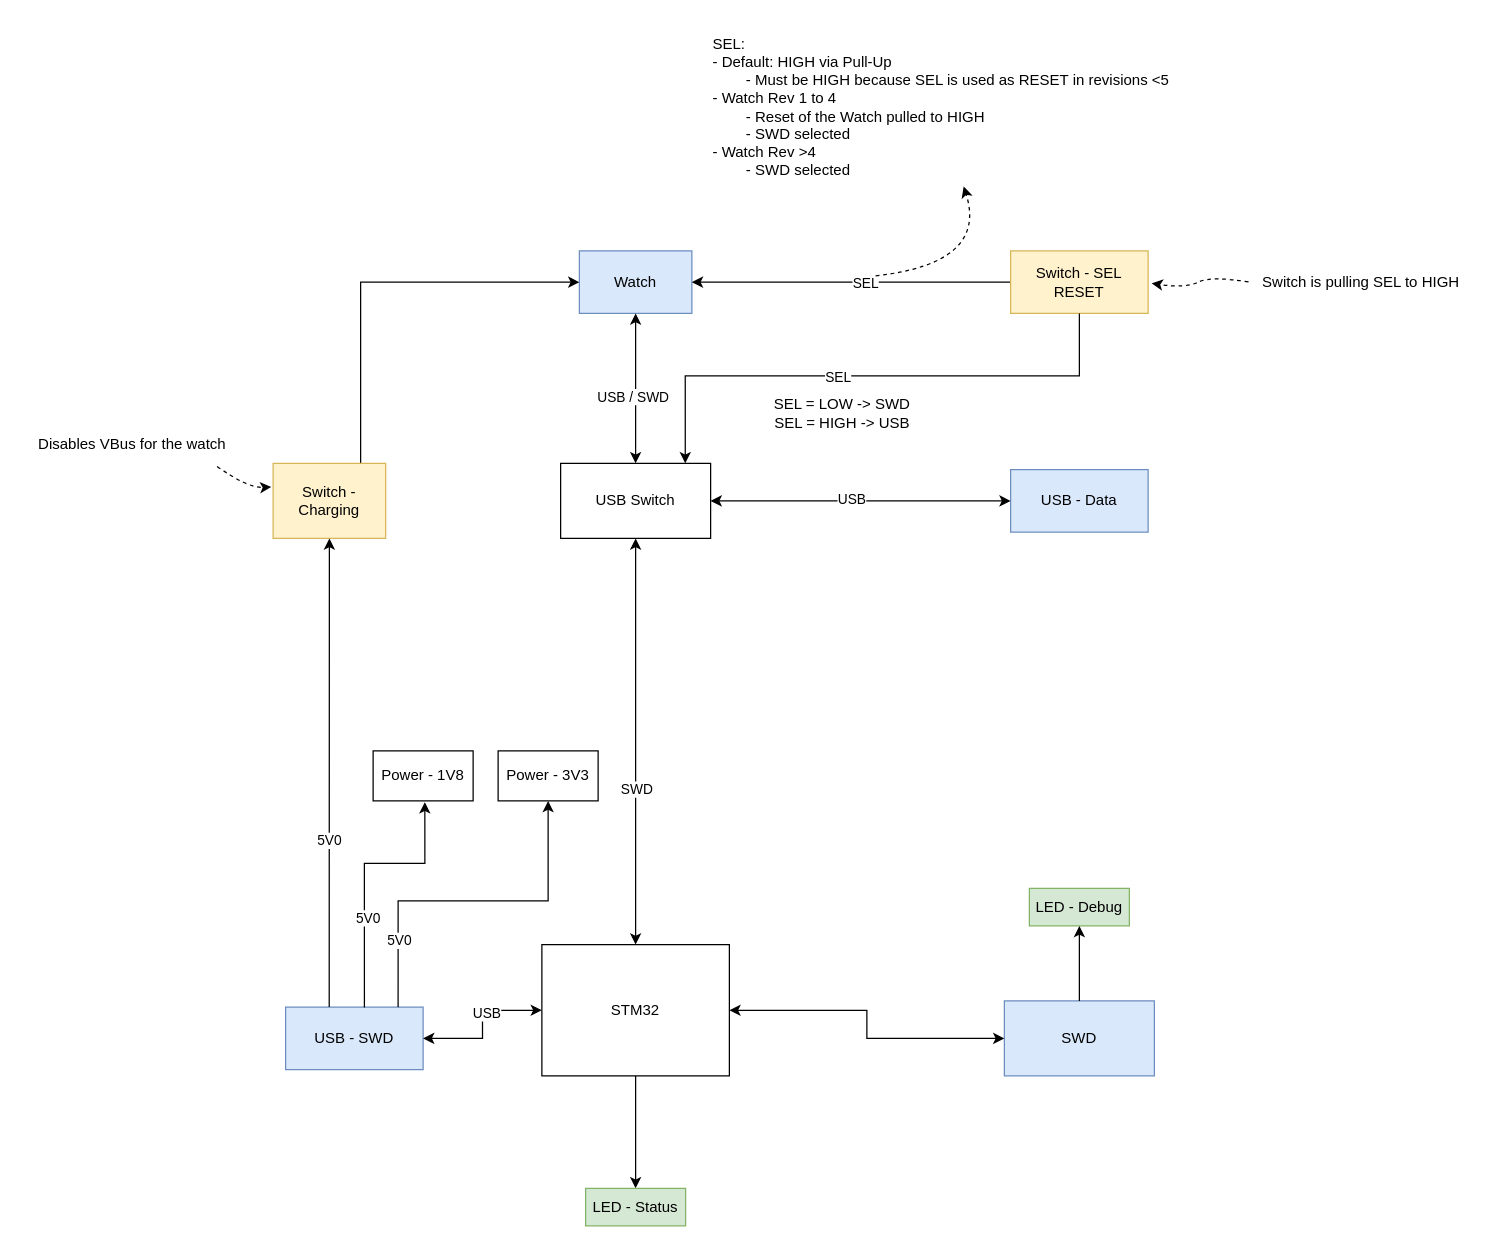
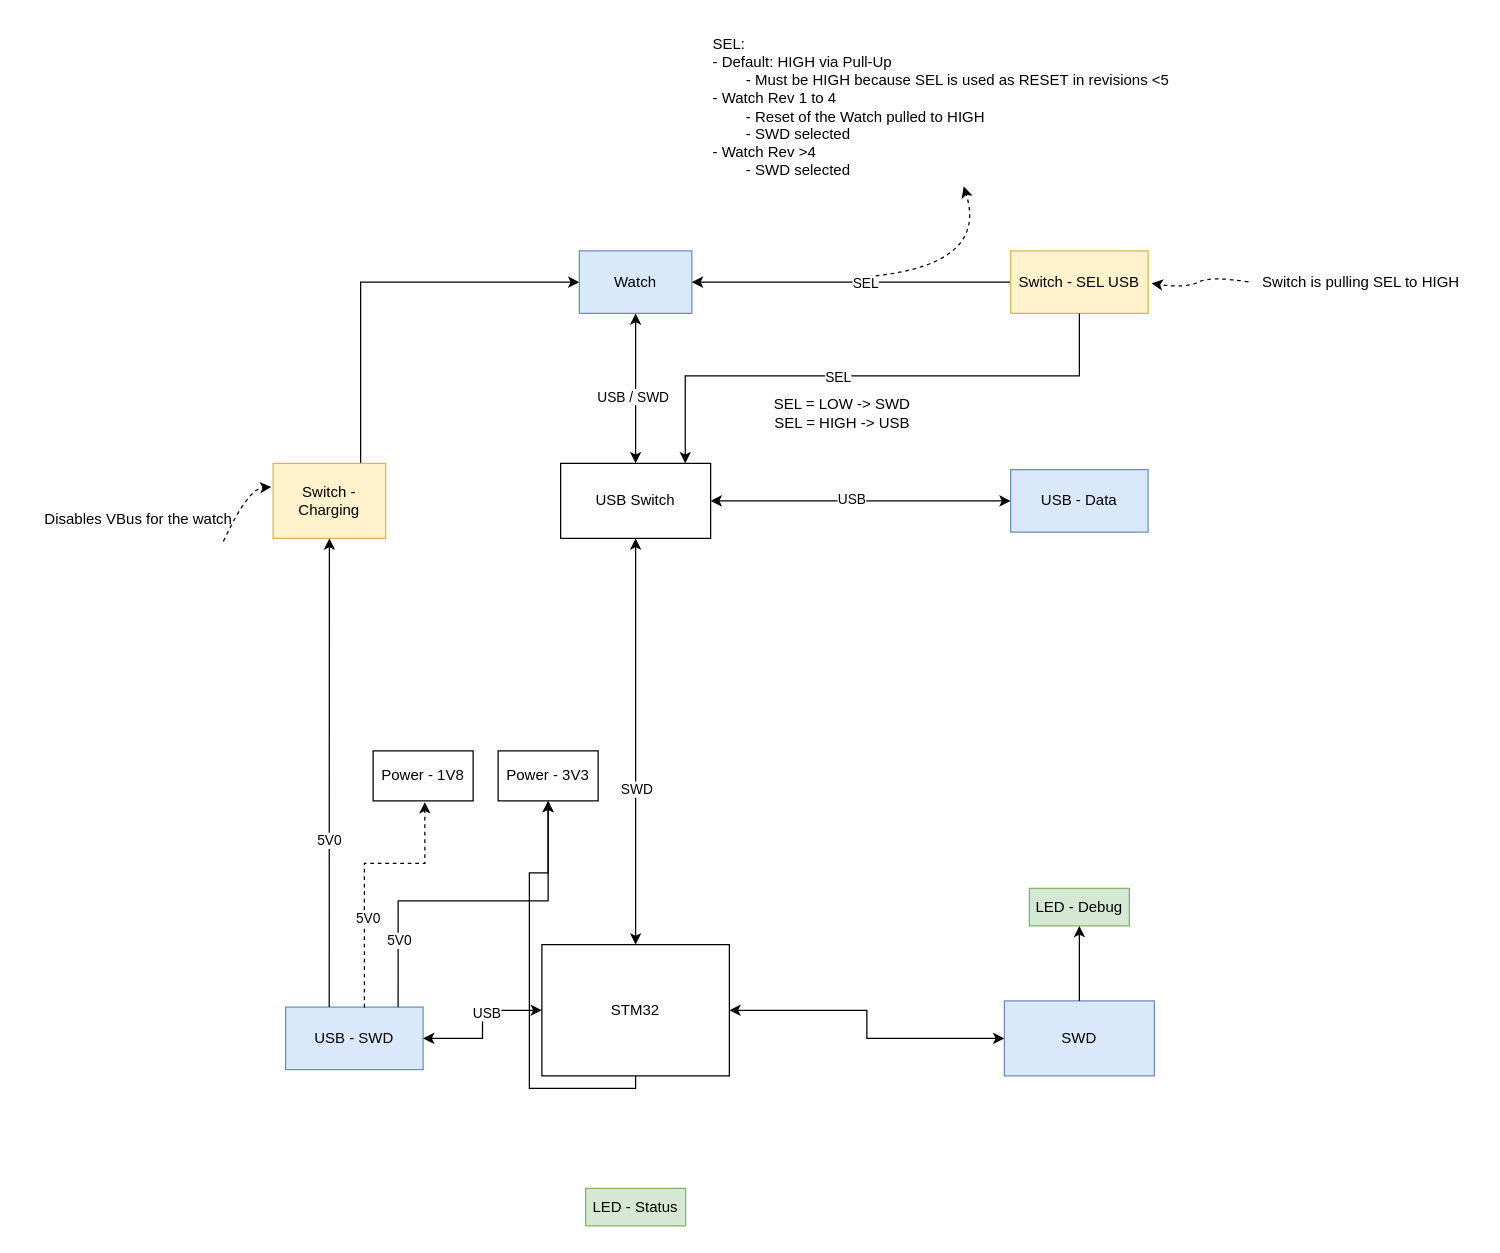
  <mxCell id="0" />
  <mxCell id="1" parent="0" />
  <mxCell id="2" value="STM32" style="whiteSpace=wrap;html=1;aspect=fixed;" parent="1" vertex="1"><mxGeometry x="433" y="755" width="150" height="105" as="geometry" /></mxCell>
  <mxCell id="3" value="Watch" style="rounded=0;whiteSpace=wrap;html=1;fillColor=#dae8fc;strokeColor=#6c8ebf;" parent="1" vertex="1"><mxGeometry x="463" y="200" width="90" height="50" as="geometry" /></mxCell>
  <mxCell id="4" value="SWD" style="rounded=0;whiteSpace=wrap;html=1;fillColor=#dae8fc;strokeColor=#6c8ebf;" parent="1" vertex="1"><mxGeometry x="803" y="800" width="120" height="60" as="geometry" /></mxCell>
  <mxCell id="5" value="USB - SWD" style="rounded=0;whiteSpace=wrap;html=1;fillColor=#dae8fc;strokeColor=#6c8ebf;" parent="1" vertex="1"><mxGeometry x="228" y="805" width="110" height="50" as="geometry" /></mxCell>
  <mxCell id="6" value="" style="endArrow=classic;startArrow=classic;html=1;rounded=0;entryX=0;entryY=0.5;entryDx=0;entryDy=0;exitX=1;exitY=0.5;exitDx=0;exitDy=0;edgeStyle=orthogonalEdgeStyle;" parent="1" source="2" target="4" edge="1"><mxGeometry width="50" height="50" relative="1" as="geometry"><mxPoint x="578" y="740" as="sourcePoint" /><mxPoint x="628" y="690" as="targetPoint" /></mxGeometry></mxCell>
  <mxCell id="7" value="USB - Data" style="rounded=0;whiteSpace=wrap;html=1;fillColor=#dae8fc;strokeColor=#6c8ebf;" parent="1" vertex="1"><mxGeometry x="808" y="375" width="110" height="50" as="geometry" /></mxCell>
  <mxCell id="8" value="USB Switch" style="rounded=0;whiteSpace=wrap;html=1;" parent="1" vertex="1"><mxGeometry x="448" y="370" width="120" height="60" as="geometry" /></mxCell>
  <mxCell id="9" value="" style="endArrow=classic;startArrow=classic;html=1;rounded=0;exitX=0.5;exitY=0;exitDx=0;exitDy=0;edgeStyle=orthogonalEdgeStyle;" parent="1" source="8" target="3" edge="1"><mxGeometry width="50" height="50" relative="1" as="geometry"><mxPoint x="578" y="740" as="sourcePoint" /><mxPoint x="628" y="690" as="targetPoint" /><Array as="points" /></mxGeometry></mxCell>
  <mxCell id="10" value="USB / SWD" style="edgeLabel;html=1;align=center;verticalAlign=middle;resizable=0;points=[];" parent="9" connectable="0" vertex="1"><mxGeometry x="-0.1" y="3" relative="1" as="geometry"><mxPoint as="offset" /></mxGeometry></mxCell>
  <mxCell id="11" value="" style="endArrow=classic;startArrow=classic;html=1;rounded=0;exitX=1;exitY=0.5;exitDx=0;exitDy=0;edgeStyle=orthogonalEdgeStyle;entryX=0;entryY=0.5;entryDx=0;entryDy=0;" parent="1" source="8" target="7" edge="1"><mxGeometry width="50" height="50" relative="1" as="geometry"><mxPoint x="579.8" y="400.03" as="sourcePoint" /><mxPoint x="848" y="654.71" as="targetPoint" /><Array as="points"><mxPoint x="758" y="400" /><mxPoint x="758" y="400" /></Array></mxGeometry></mxCell>
  <mxCell id="12" value="USB" style="edgeLabel;html=1;align=center;verticalAlign=middle;resizable=0;points=[];" parent="11" connectable="0" vertex="1"><mxGeometry x="-0.064" y="2" relative="1" as="geometry"><mxPoint as="offset" /></mxGeometry></mxCell>
  <mxCell id="13" value="" style="edgeStyle=orthogonalEdgeStyle;rounded=0;orthogonalLoop=1;jettySize=auto;html=1;entryX=0;entryY=0.5;entryDx=0;entryDy=0;" parent="1" source="14" target="3" edge="1"><mxGeometry relative="1" as="geometry"><mxPoint x="388" y="360" as="targetPoint" /><Array as="points"><mxPoint x="288" y="225" /></Array></mxGeometry></mxCell>
  <mxCell id="14" value="Switch - Charging" style="rounded=0;whiteSpace=wrap;html=1;fillColor=#fff2cc;strokeColor=#d6b656;" parent="1" vertex="1"><mxGeometry x="218" y="370" width="90" height="60" as="geometry" /></mxCell>
  <mxCell id="15" value="" style="endArrow=classic;startArrow=classic;html=1;rounded=0;exitX=1;exitY=0.5;exitDx=0;exitDy=0;edgeStyle=orthogonalEdgeStyle;entryX=0;entryY=0.5;entryDx=0;entryDy=0;" parent="1" source="5" target="2" edge="1"><mxGeometry width="50" height="50" relative="1" as="geometry"><mxPoint x="578" y="740" as="sourcePoint" /><mxPoint x="438" y="825" as="targetPoint" /></mxGeometry></mxCell>
  <mxCell id="16" value="USB" style="edgeLabel;html=1;align=center;verticalAlign=middle;resizable=0;points=[];" parent="15" connectable="0" vertex="1"><mxGeometry x="0.084" y="-3" relative="1" as="geometry"><mxPoint y="-4" as="offset" /></mxGeometry></mxCell>
  <mxCell id="17" value="" style="edgeStyle=orthogonalEdgeStyle;rounded=0;orthogonalLoop=1;jettySize=auto;html=1;entryX=1;entryY=0.5;entryDx=0;entryDy=0;" parent="1" source="19" target="3" edge="1"><mxGeometry relative="1" as="geometry"><mxPoint x="738" y="225" as="targetPoint" /></mxGeometry></mxCell>
  <mxCell id="18" value="SEL" style="edgeLabel;html=1;align=center;verticalAlign=middle;resizable=0;points=[];" parent="17" connectable="0" vertex="1"><mxGeometry x="-0.082" y="2" relative="1" as="geometry"><mxPoint y="-2" as="offset" /></mxGeometry></mxCell>
- <mxCell id="19" value="Switch - SEL RESET" style="rounded=0;whiteSpace=wrap;html=1;fillColor=#fff2cc;strokeColor=#d6b656;" parent="1" vertex="1"><mxGeometry x="808" y="200" width="110" height="50" as="geometry" /></mxCell>
+ <mxCell id="19" value="Switch - SEL USB" style="rounded=0;whiteSpace=wrap;html=1;fillColor=#fff2cc;strokeColor=#d6b656;" parent="1" vertex="1"><mxGeometry x="808" y="200" width="110" height="50" as="geometry" /></mxCell>
  <mxCell id="20" value="Power - 1V8" style="rounded=0;whiteSpace=wrap;html=1;" parent="1" vertex="1"><mxGeometry x="298" y="600" width="80" height="40" as="geometry" /></mxCell>
  <mxCell id="21" value="Power - 3V3" style="rounded=0;whiteSpace=wrap;html=1;" parent="1" vertex="1"><mxGeometry x="398" y="600" width="80" height="40" as="geometry" /></mxCell>
  <mxCell id="22" value="" style="endArrow=classic;html=1;rounded=0;entryX=0.5;entryY=1;entryDx=0;entryDy=0;edgeStyle=orthogonalEdgeStyle;exitX=0.818;exitY=0;exitDx=0;exitDy=0;exitPerimeter=0;" parent="1" source="5" target="21" edge="1"><mxGeometry width="50" height="50" relative="1" as="geometry"><mxPoint x="319" y="801" as="sourcePoint" /><mxPoint x="628" y="590" as="targetPoint" /><Array as="points"><mxPoint x="318" y="720" /><mxPoint x="438" y="720" /><mxPoint x="438" y="640" /></Array></mxGeometry></mxCell>
  <mxCell id="23" value="5V0" style="edgeLabel;html=1;align=center;verticalAlign=middle;resizable=0;points=[];" parent="22" connectable="0" vertex="1"><mxGeometry x="-0.623" y="-1" relative="1" as="geometry"><mxPoint as="offset" /></mxGeometry></mxCell>
- <mxCell id="24" value="" style="endArrow=classic;html=1;rounded=0;edgeStyle=orthogonalEdgeStyle;exitX=0.573;exitY=0.006;exitDx=0;exitDy=0;exitPerimeter=0;entryX=0.517;entryY=1.025;entryDx=0;entryDy=0;entryPerimeter=0;" parent="1" source="5" target="20" edge="1"><mxGeometry width="50" height="50" relative="1" as="geometry"><mxPoint x="298" y="800" as="sourcePoint" /><mxPoint x="338" y="640" as="targetPoint" /><Array as="points"><mxPoint x="291" y="690" /><mxPoint x="339" y="690" /><mxPoint x="339" y="641" /><mxPoint x="339" y="641" /></Array></mxGeometry></mxCell>
+ <mxCell id="24" value="" style="endArrow=classic;html=1;rounded=0;edgeStyle=orthogonalEdgeStyle;exitX=0.573;exitY=0.006;exitDx=0;exitDy=0;exitPerimeter=0;entryX=0.517;entryY=1.025;entryDx=0;entryDy=0;entryPerimeter=0;dashed=1;" parent="1" source="5" target="20" edge="1"><mxGeometry width="50" height="50" relative="1" as="geometry"><mxPoint x="298" y="800" as="sourcePoint" /><mxPoint x="338" y="640" as="targetPoint" /><Array as="points"><mxPoint x="291" y="690" /><mxPoint x="339" y="690" /><mxPoint x="339" y="641" /><mxPoint x="339" y="641" /></Array></mxGeometry></mxCell>
  <mxCell id="25" value="5V0" style="edgeLabel;html=1;align=center;verticalAlign=middle;resizable=0;points=[];" parent="24" connectable="0" vertex="1"><mxGeometry x="-0.209" y="-2" relative="1" as="geometry"><mxPoint y="12" as="offset" /></mxGeometry></mxCell>
  <mxCell id="26" value="" style="endArrow=classic;html=1;rounded=0;edgeStyle=orthogonalEdgeStyle;entryX=0.5;entryY=1;entryDx=0;entryDy=0;exitX=0.317;exitY=-0.002;exitDx=0;exitDy=0;exitPerimeter=0;" parent="1" source="5" target="14" edge="1"><mxGeometry width="50" height="50" relative="1" as="geometry"><mxPoint x="263" y="800" as="sourcePoint" /><mxPoint x="255" y="410" as="targetPoint" /><Array as="points"><mxPoint x="263" y="670" /><mxPoint x="263" y="670" /></Array></mxGeometry></mxCell>
  <mxCell id="27" value="5V0" style="edgeLabel;html=1;align=center;verticalAlign=middle;resizable=0;points=[];" parent="26" connectable="0" vertex="1"><mxGeometry x="0.001" y="3" relative="1" as="geometry"><mxPoint x="3" y="55" as="offset" /></mxGeometry></mxCell>
  <mxCell id="28" value="" style="endArrow=classic;html=1;rounded=0;entryX=0.831;entryY=0;entryDx=0;entryDy=0;edgeStyle=orthogonalEdgeStyle;exitX=0.5;exitY=1;exitDx=0;exitDy=0;entryPerimeter=0;" parent="1" source="19" target="8" edge="1"><mxGeometry width="50" height="50" relative="1" as="geometry"><mxPoint x="868" y="260" as="sourcePoint" /><mxPoint x="558" y="450" as="targetPoint" /><Array as="points"><mxPoint x="863" y="300" /><mxPoint x="548" y="300" /></Array></mxGeometry></mxCell>
  <mxCell id="29" value="SEL" style="edgeLabel;html=1;align=center;verticalAlign=middle;resizable=0;points=[];" parent="28" connectable="0" vertex="1"><mxGeometry x="0.12" relative="1" as="geometry"><mxPoint as="offset" /></mxGeometry></mxCell>
  <mxCell id="30" value="SEL:&lt;br&gt;- Default: HIGH via Pull-Up&lt;br&gt;&lt;span style=&quot;white-space: pre;&quot;&gt;&#09;&lt;/span&gt;- Must be HIGH because SEL is used as RESET in revisions &amp;lt;5&lt;br&gt;- Watch Rev 1 to 4&lt;br&gt;&lt;span style=&quot;white-space: pre;&quot;&gt;&#09;&lt;/span&gt;- Reset of the Watch pulled to HIGH&lt;br&gt;&lt;span style=&quot;white-space: pre;&quot;&gt;&#09;&lt;/span&gt;- SWD selected&lt;br&gt;- Watch Rev &amp;gt;4&lt;br&gt;&lt;span style=&quot;white-space: pre;&quot;&gt;&#09;&lt;/span&gt;- SWD selected" style="text;html=1;align=left;verticalAlign=middle;resizable=0;points=[];autosize=1;strokeColor=none;fillColor=none;" parent="1" vertex="1"><mxGeometry x="568" y="20" width="390" height="130" as="geometry" /></mxCell>
  <mxCell id="31" value="Switch is pulling SEL to HIGH" style="text;html=1;align=center;verticalAlign=middle;resizable=0;points=[];autosize=1;strokeColor=none;fillColor=none;" parent="1" vertex="1"><mxGeometry x="998" y="210" width="180" height="30" as="geometry" /></mxCell>
  <mxCell id="32" value="SEL = LOW -&amp;gt; SWD&lt;br&gt;SEL = HIGH -&amp;gt; USB" style="text;html=1;align=center;verticalAlign=middle;resizable=0;points=[];autosize=1;strokeColor=none;fillColor=none;" parent="1" vertex="1"><mxGeometry x="608" y="310" width="130" height="40" as="geometry" /></mxCell>
  <mxCell id="33" value="" style="endArrow=classic;startArrow=classic;html=1;rounded=0;exitX=0.5;exitY=0;exitDx=0;exitDy=0;entryX=0.5;entryY=1;entryDx=0;entryDy=0;edgeStyle=orthogonalEdgeStyle;" parent="1" source="2" target="8" edge="1"><mxGeometry width="50" height="50" relative="1" as="geometry"><mxPoint x="628" y="660" as="sourcePoint" /><mxPoint x="678" y="610" as="targetPoint" /><Array as="points"><mxPoint x="508" y="755" /></Array></mxGeometry></mxCell>
  <mxCell id="34" value="SWD" style="edgeLabel;html=1;align=center;verticalAlign=middle;resizable=0;points=[];" parent="33" vertex="1" connectable="0"><mxGeometry x="-0.239" y="-2" relative="1" as="geometry"><mxPoint x="-2" y="-1" as="offset" /></mxGeometry></mxCell>
  <mxCell id="35" value="" style="curved=1;endArrow=classic;html=1;rounded=0;dashed=1;entryX=0.519;entryY=0.988;entryDx=0;entryDy=0;entryPerimeter=0;" parent="1" target="30" edge="1"><mxGeometry width="50" height="50" relative="1" as="geometry"><mxPoint x="700" y="220" as="sourcePoint" /><mxPoint x="688" y="170" as="targetPoint" /><Array as="points"><mxPoint x="790" y="210" /></Array></mxGeometry></mxCell>
  <mxCell id="36" value="" style="curved=1;endArrow=classic;html=1;rounded=0;dashed=1;exitX=0.002;exitY=0.493;exitDx=0;exitDy=0;exitPerimeter=0;entryX=1.025;entryY=0.52;entryDx=0;entryDy=0;entryPerimeter=0;" parent="1" source="31" target="19" edge="1"><mxGeometry width="50" height="50" relative="1" as="geometry"><mxPoint x="698" y="230" as="sourcePoint" /><mxPoint x="698" y="180" as="targetPoint" /><Array as="points"><mxPoint x="968" y="220" /><mxPoint x="948" y="230" /></Array></mxGeometry></mxCell>
  <mxCell id="37" value="LED - Debug" style="rounded=0;whiteSpace=wrap;html=1;fillColor=#d5e8d4;strokeColor=#82b366;" parent="1" vertex="1"><mxGeometry x="823" y="710" width="80" height="30" as="geometry" /></mxCell>
- <mxCell id="38" value="" style="endArrow=classic;html=1;rounded=0;entryX=0.5;entryY=0;entryDx=0;entryDy=0;exitX=0.5;exitY=1;exitDx=0;exitDy=0;edgeStyle=orthogonalEdgeStyle;" parent="1" source="2" target="39" edge="1"><mxGeometry width="50" height="50" relative="1" as="geometry"><mxPoint x="688" y="1070" as="sourcePoint" /><mxPoint x="853" y="975" as="targetPoint" /></mxGeometry></mxCell>
+ <mxCell id="38" value="" style="endArrow=classic;html=1;rounded=0;exitX=0.5;exitY=1;exitDx=0;exitDy=0;edgeStyle=orthogonalEdgeStyle;" parent="1" source="2" target="21" edge="1"><mxGeometry width="50" height="50" relative="1" as="geometry"><mxPoint x="688" y="1070" as="sourcePoint" /><mxPoint x="853" y="975" as="targetPoint" /></mxGeometry></mxCell>
  <mxCell id="39" value="LED - Status" style="rounded=0;whiteSpace=wrap;html=1;fillColor=#d5e8d4;strokeColor=#82b366;" parent="1" vertex="1"><mxGeometry x="468" y="950" width="80" height="30" as="geometry" /></mxCell>
  <mxCell id="40" value="" style="endArrow=classic;html=1;rounded=0;entryX=0.5;entryY=1;entryDx=0;entryDy=0;exitX=0.5;exitY=0;exitDx=0;exitDy=0;exitPerimeter=0;edgeStyle=orthogonalEdgeStyle;" parent="1" source="4" target="37" edge="1"><mxGeometry width="50" height="50" relative="1" as="geometry"><mxPoint x="848" y="810" as="sourcePoint" /><mxPoint x="898" y="760" as="targetPoint" /><Array as="points"><mxPoint x="863" y="770" /><mxPoint x="863" y="770" /></Array></mxGeometry></mxCell>
- <mxCell id="41" value="Disables VBus for the watch" style="text;html=1;align=center;verticalAlign=middle;resizable=0;points=[];autosize=1;strokeColor=none;fillColor=none;" parent="1" vertex="1"><mxGeometry x="20" y="340" width="170" height="30" as="geometry" /></mxCell>
+ <mxCell id="41" value="Disables VBus for the watch" style="text;html=1;align=center;verticalAlign=middle;resizable=0;points=[];autosize=1;strokeColor=none;fillColor=none;" parent="1" vertex="1"><mxGeometry x="25" y="400" width="170" height="30" as="geometry" /></mxCell>
  <mxCell id="42" value="" style="curved=1;endArrow=classic;html=1;rounded=0;dashed=1;entryX=-0.016;entryY=0.314;entryDx=0;entryDy=0;entryPerimeter=0;exitX=0.901;exitY=1.081;exitDx=0;exitDy=0;exitPerimeter=0;" parent="1" source="41" target="14" edge="1"><mxGeometry width="50" height="50" relative="1" as="geometry"><mxPoint x="-285" y="365" as="sourcePoint" /><mxPoint x="-62" y="361" as="targetPoint" /><Array as="points"><mxPoint x="198" y="390" /></Array></mxGeometry></mxCell>
